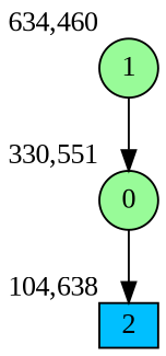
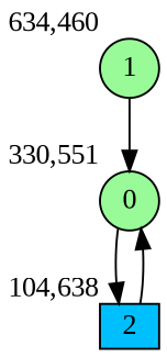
  digraph {
    bgcolor=white
    fontname="Liberation Serif"
    node [fillcolor=palegreen fixedsize=true fontname="Liberation Serif" shape=circle style=filled]
    edge [fontname="Liberation Serif"]
    0 [height=0.3 width=0.4 xlabel="330,551"]
    2 [fillcolor=deepskyblue height=0.3 shape=box width=0.4 xlabel="104,638"]
    1 [height=0.3 width=0.4 xlabel="634,460"]
    0 -> 2
+   2 -> 0
    1 -> 0
  }
